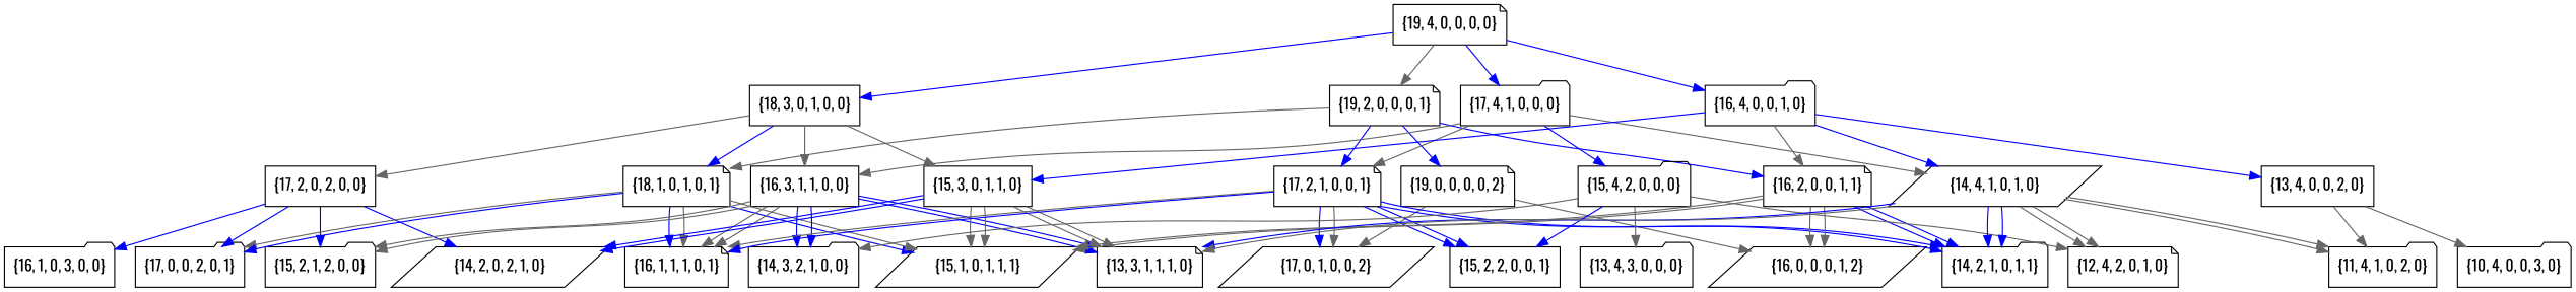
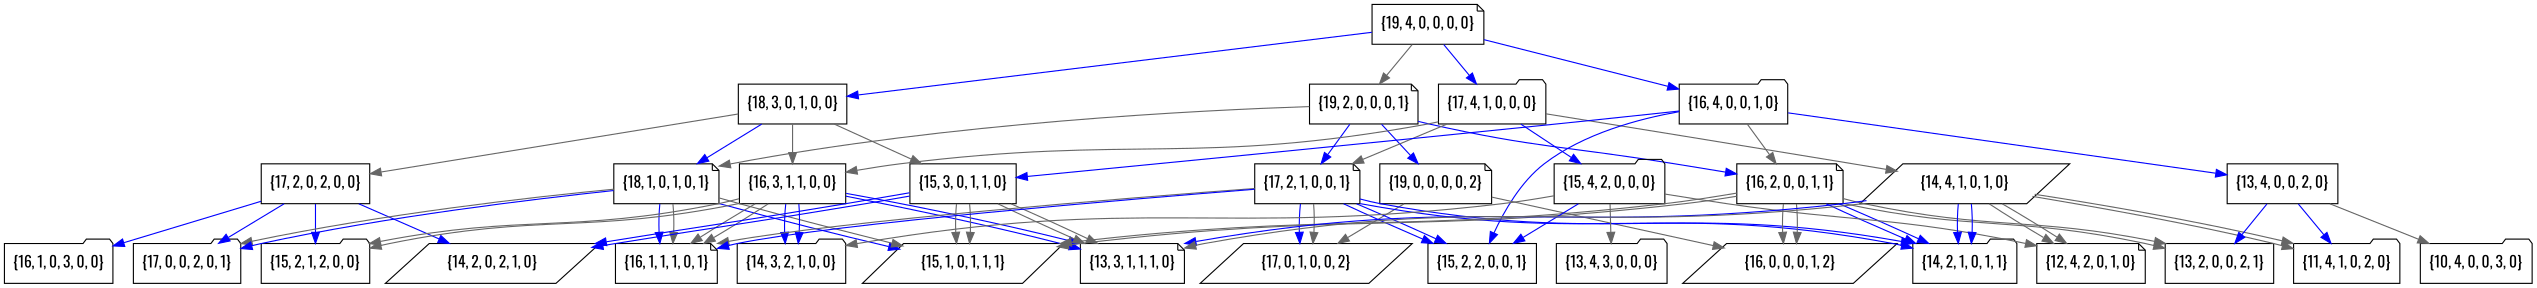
  digraph {
    fontname=Oswald
    node [fontname=Oswald shape=folder]
    edge [color=gray40 fontname=Oswald]
    "{19, 4, 0, 0, 0, 0}" [shape=note]
    "{18, 3, 0, 1, 0, 0}" [shape=box]
    "{19, 2, 0, 0, 0, 1}" [shape=note]
    "{17, 4, 1, 0, 0, 0}"
    "{16, 4, 0, 0, 1, 0}"
    "{17, 2, 0, 2, 0, 0}" [shape=box]
    "{18, 1, 0, 1, 0, 1}" [shape=note]
    "{16, 3, 1, 1, 0, 0}" [shape=box]
    "{15, 3, 0, 1, 1, 0}" [shape=box]
    "{19, 0, 0, 0, 0, 2}" [shape=note]
    "{17, 2, 1, 0, 0, 1}" [shape=note]
    "{16, 2, 0, 0, 1, 1}" [shape=note]
    "{15, 4, 2, 0, 0, 0}"
    "{14, 4, 1, 0, 1, 0}" [shape=parallelogram]
    "{13, 4, 0, 0, 2, 0}" [shape=box]
    "{16, 1, 0, 3, 0, 0}"
    "{17, 0, 0, 2, 0, 1}"
    "{15, 2, 1, 2, 0, 0}"
    "{14, 2, 0, 2, 1, 0}" [shape=parallelogram]
    "{16, 1, 1, 1, 0, 1}" [shape=note]
    "{15, 1, 0, 1, 1, 1}" [shape=parallelogram]
    "{14, 3, 2, 1, 0, 0}"
    "{13, 3, 1, 1, 1, 0}" [shape=note]
    "{17, 0, 1, 0, 0, 2}" [shape=parallelogram]
    "{16, 0, 0, 0, 1, 2}" [shape=parallelogram]
    "{15, 2, 2, 0, 0, 1}" [shape=box]
    "{14, 2, 1, 0, 1, 1}"
+   "{13, 2, 0, 0, 2, 1}" [shape=box]
    "{13, 4, 3, 0, 0, 0}"
    "{12, 4, 2, 0, 1, 0}" [shape=note]
    "{11, 4, 1, 0, 2, 0}"
    "{10, 4, 0, 0, 3, 0}"
    "{19, 4, 0, 0, 0, 0}" -> "{18, 3, 0, 1, 0, 0}" [color=blue]
    "{19, 4, 0, 0, 0, 0}" -> "{19, 2, 0, 0, 0, 1}"
    "{19, 4, 0, 0, 0, 0}" -> "{17, 4, 1, 0, 0, 0}" [color=blue]
    "{19, 4, 0, 0, 0, 0}" -> "{16, 4, 0, 0, 1, 0}" [color=blue]
    "{18, 3, 0, 1, 0, 0}" -> "{17, 2, 0, 2, 0, 0}"
    "{18, 3, 0, 1, 0, 0}" -> "{18, 1, 0, 1, 0, 1}" [color=blue]
    "{18, 3, 0, 1, 0, 0}" -> "{16, 3, 1, 1, 0, 0}"
    "{18, 3, 0, 1, 0, 0}" -> "{15, 3, 0, 1, 1, 0}"
    "{19, 2, 0, 0, 0, 1}" -> "{18, 1, 0, 1, 0, 1}"
    "{19, 2, 0, 0, 0, 1}" -> "{19, 0, 0, 0, 0, 2}" [color=blue]
    "{19, 2, 0, 0, 0, 1}" -> "{17, 2, 1, 0, 0, 1}" [color=blue]
    "{19, 2, 0, 0, 0, 1}" -> "{16, 2, 0, 0, 1, 1}" [color=blue]
    "{17, 4, 1, 0, 0, 0}" -> "{16, 3, 1, 1, 0, 0}"
    "{17, 4, 1, 0, 0, 0}" -> "{17, 2, 1, 0, 0, 1}"
    "{17, 4, 1, 0, 0, 0}" -> "{15, 4, 2, 0, 0, 0}" [color=blue]
    "{17, 4, 1, 0, 0, 0}" -> "{14, 4, 1, 0, 1, 0}"
    "{16, 4, 0, 0, 1, 0}" -> "{15, 3, 0, 1, 1, 0}" [color=blue]
    "{16, 4, 0, 0, 1, 0}" -> "{16, 2, 0, 0, 1, 1}"
-   "{16, 4, 0, 0, 1, 0}" -> "{14, 4, 1, 0, 1, 0}" [color=blue]
+   "{16, 4, 0, 0, 1, 0}" -> "{15, 2, 2, 0, 0, 1}" [color=blue]
    "{16, 4, 0, 0, 1, 0}" -> "{13, 4, 0, 0, 2, 0}" [color=blue]
    "{17, 2, 0, 2, 0, 0}" -> "{16, 1, 0, 3, 0, 0}" [color=blue]
    "{17, 2, 0, 2, 0, 0}" -> "{17, 0, 0, 2, 0, 1}" [color=blue]
    "{17, 2, 0, 2, 0, 0}" -> "{15, 2, 1, 2, 0, 0}" [color=blue]
    "{17, 2, 0, 2, 0, 0}" -> "{14, 2, 0, 2, 1, 0}" [color=blue]
    "{18, 1, 0, 1, 0, 1}" -> "{17, 0, 0, 2, 0, 1}"
    "{18, 1, 0, 1, 0, 1}" -> "{17, 0, 0, 2, 0, 1}" [color=blue]
    "{18, 1, 0, 1, 0, 1}" -> "{16, 1, 1, 1, 0, 1}" [color=blue]
    "{18, 1, 0, 1, 0, 1}" -> "{16, 1, 1, 1, 0, 1}"
    "{18, 1, 0, 1, 0, 1}" -> "{15, 1, 0, 1, 1, 1}" [color=blue]
    "{18, 1, 0, 1, 0, 1}" -> "{15, 1, 0, 1, 1, 1}"
    "{16, 3, 1, 1, 0, 0}" -> "{15, 2, 1, 2, 0, 0}"
    "{16, 3, 1, 1, 0, 0}" -> "{15, 2, 1, 2, 0, 0}"
    "{16, 3, 1, 1, 0, 0}" -> "{16, 1, 1, 1, 0, 1}"
    "{16, 3, 1, 1, 0, 0}" -> "{16, 1, 1, 1, 0, 1}"
    "{16, 3, 1, 1, 0, 0}" -> "{14, 3, 2, 1, 0, 0}" [color=blue]
    "{16, 3, 1, 1, 0, 0}" -> "{14, 3, 2, 1, 0, 0}" [color=blue]
    "{16, 3, 1, 1, 0, 0}" -> "{13, 3, 1, 1, 1, 0}" [color=blue]
    "{16, 3, 1, 1, 0, 0}" -> "{13, 3, 1, 1, 1, 0}" [color=blue]
    "{15, 3, 0, 1, 1, 0}" -> "{14, 2, 0, 2, 1, 0}" [color=blue]
    "{15, 3, 0, 1, 1, 0}" -> "{14, 2, 0, 2, 1, 0}" [color=blue]
    "{15, 3, 0, 1, 1, 0}" -> "{15, 1, 0, 1, 1, 1}"
    "{15, 3, 0, 1, 1, 0}" -> "{15, 1, 0, 1, 1, 1}"
    "{15, 3, 0, 1, 1, 0}" -> "{13, 3, 1, 1, 1, 0}"
    "{15, 3, 0, 1, 1, 0}" -> "{13, 3, 1, 1, 1, 0}"
    "{19, 0, 0, 0, 0, 2}" -> "{17, 0, 1, 0, 0, 2}"
    "{19, 0, 0, 0, 0, 2}" -> "{16, 0, 0, 0, 1, 2}"
    "{17, 2, 1, 0, 0, 1}" -> "{16, 1, 1, 1, 0, 1}"
    "{17, 2, 1, 0, 0, 1}" -> "{16, 1, 1, 1, 0, 1}" [color=blue]
    "{17, 2, 1, 0, 0, 1}" -> "{17, 0, 1, 0, 0, 2}" [color=blue]
    "{17, 2, 1, 0, 0, 1}" -> "{17, 0, 1, 0, 0, 2}"
    "{17, 2, 1, 0, 0, 1}" -> "{15, 2, 2, 0, 0, 1}" [color=blue]
    "{17, 2, 1, 0, 0, 1}" -> "{15, 2, 2, 0, 0, 1}" [color=blue]
    "{17, 2, 1, 0, 0, 1}" -> "{14, 2, 1, 0, 1, 1}" [color=blue]
    "{17, 2, 1, 0, 0, 1}" -> "{14, 2, 1, 0, 1, 1}" [color=blue]
    "{16, 2, 0, 0, 1, 1}" -> "{15, 1, 0, 1, 1, 1}"
    "{16, 2, 0, 0, 1, 1}" -> "{15, 1, 0, 1, 1, 1}"
    "{16, 2, 0, 0, 1, 1}" -> "{16, 0, 0, 0, 1, 2}"
    "{16, 2, 0, 0, 1, 1}" -> "{16, 0, 0, 0, 1, 2}"
    "{16, 2, 0, 0, 1, 1}" -> "{14, 2, 1, 0, 1, 1}" [color=blue]
    "{16, 2, 0, 0, 1, 1}" -> "{14, 2, 1, 0, 1, 1}" [color=blue]
+   "{16, 2, 0, 0, 1, 1}" -> "{13, 2, 0, 0, 2, 1}"
+   "{16, 2, 0, 0, 1, 1}" -> "{13, 2, 0, 0, 2, 1}"
    "{15, 4, 2, 0, 0, 0}" -> "{14, 3, 2, 1, 0, 0}"
    "{15, 4, 2, 0, 0, 0}" -> "{15, 2, 2, 0, 0, 1}" [color=blue]
    "{15, 4, 2, 0, 0, 0}" -> "{13, 4, 3, 0, 0, 0}"
    "{15, 4, 2, 0, 0, 0}" -> "{12, 4, 2, 0, 1, 0}"
    "{14, 4, 1, 0, 1, 0}" -> "{13, 3, 1, 1, 1, 0}" [color=blue]
    "{14, 4, 1, 0, 1, 0}" -> "{13, 3, 1, 1, 1, 0}"
    "{14, 4, 1, 0, 1, 0}" -> "{14, 2, 1, 0, 1, 1}" [color=blue]
    "{14, 4, 1, 0, 1, 0}" -> "{14, 2, 1, 0, 1, 1}" [color=blue]
    "{14, 4, 1, 0, 1, 0}" -> "{12, 4, 2, 0, 1, 0}"
    "{14, 4, 1, 0, 1, 0}" -> "{12, 4, 2, 0, 1, 0}"
    "{14, 4, 1, 0, 1, 0}" -> "{11, 4, 1, 0, 2, 0}"
    "{14, 4, 1, 0, 1, 0}" -> "{11, 4, 1, 0, 2, 0}"
-   "{13, 4, 0, 0, 2, 0}" -> "{11, 4, 1, 0, 2, 0}"
+   "{13, 4, 0, 0, 2, 0}" -> "{13, 2, 0, 0, 2, 1}" [color=blue]
+   "{13, 4, 0, 0, 2, 0}" -> "{11, 4, 1, 0, 2, 0}" [color=blue]
    "{13, 4, 0, 0, 2, 0}" -> "{10, 4, 0, 0, 3, 0}"
  }
